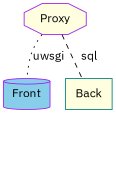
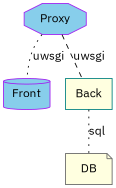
  graph {
    autosize=false
    fontname="IBM Plex Sans"
    node [color=purple fillcolor=skyblue fontname="IBM Plex Sans" style=filled]
    edge [fontname="IBM Plex Sans" style=dotted]
-   Proxy [fillcolor=lightyellow shape=octagon]
+   Proxy [shape=octagon]
    Front [shape=cylinder]
    Back [color=teal fillcolor=lightyellow shape=box]
+   DB [color=gray40 fillcolor=lightyellow shape=note]
    Proxy -- Front [label=uwsgi]
-   Proxy -- Back [label=sql style=dashed]
+   Proxy -- Back [label=uwsgi style=dashed]
+   Back -- DB [label=sql]
  }
